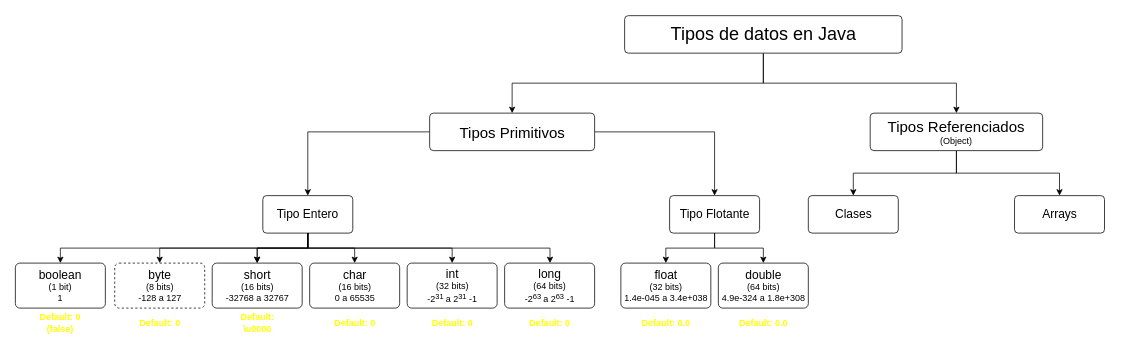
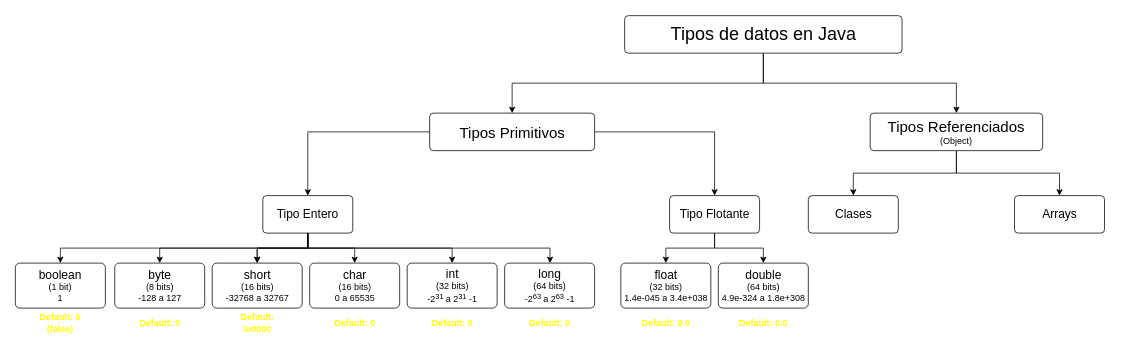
  <mxCell id="0" />
  <mxCell id="1" parent="0" />
  <mxCell id="2" value="" style="edgeStyle=orthogonalEdgeStyle;rounded=0;orthogonalLoop=1;jettySize=auto;html=1;exitX=0.5;exitY=1;exitDx=0;exitDy=0;" parent="1" source="4" target="7" edge="1"><mxGeometry relative="1" as="geometry" /></mxCell>
  <mxCell id="3" value="" style="edgeStyle=orthogonalEdgeStyle;rounded=0;orthogonalLoop=1;jettySize=auto;html=1;exitX=0.5;exitY=1;exitDx=0;exitDy=0;" parent="1" source="4" target="10" edge="1"><mxGeometry relative="1" as="geometry" /></mxCell>
  <mxCell id="4" value="&lt;font style=&quot;font-size: 24px&quot;&gt;Tipos de datos en Java&lt;/font&gt;" style="rounded=1;arcSize=10;whiteSpace=wrap;html=1;align=center;" parent="1" vertex="1"><mxGeometry x="832.5" y="20" width="370" height="50" as="geometry" /></mxCell>
  <mxCell id="5" value="" style="edgeStyle=orthogonalEdgeStyle;rounded=0;orthogonalLoop=1;jettySize=auto;html=1;" parent="1" source="7" target="18" edge="1"><mxGeometry relative="1" as="geometry" /></mxCell>
  <mxCell id="6" value="" style="edgeStyle=orthogonalEdgeStyle;rounded=0;orthogonalLoop=1;jettySize=auto;html=1;" parent="1" source="7" target="21" edge="1"><mxGeometry relative="1" as="geometry" /></mxCell>
  <mxCell id="7" value="&lt;font style=&quot;font-size: 20px&quot;&gt;Tipos Primitivos&lt;/font&gt;" style="rounded=1;whiteSpace=wrap;html=1;arcSize=10;" parent="1" vertex="1"><mxGeometry x="572.5" y="150" width="220" height="50" as="geometry" /></mxCell>
  <mxCell id="8" value="" style="edgeStyle=orthogonalEdgeStyle;rounded=0;orthogonalLoop=1;jettySize=auto;html=1;exitX=0.5;exitY=1;exitDx=0;exitDy=0;" parent="1" source="10" target="22" edge="1"><mxGeometry relative="1" as="geometry" /></mxCell>
  <mxCell id="9" value="" style="edgeStyle=orthogonalEdgeStyle;rounded=0;orthogonalLoop=1;jettySize=auto;html=1;exitX=0.5;exitY=1;exitDx=0;exitDy=0;" parent="1" source="10" target="23" edge="1"><mxGeometry relative="1" as="geometry" /></mxCell>
  <mxCell id="10" value="&lt;font style=&quot;font-size: 20px&quot;&gt;Tipos Referenciados&lt;/font&gt;&lt;br&gt;(Object)" style="whiteSpace=wrap;html=1;rounded=1;arcSize=10;" parent="1" vertex="1"><mxGeometry x="1160" y="150" width="230" height="50" as="geometry" /></mxCell>
  <mxCell id="11" value="" style="edgeStyle=orthogonalEdgeStyle;rounded=0;orthogonalLoop=1;jettySize=auto;html=1;exitX=0.5;exitY=1;exitDx=0;exitDy=0;" parent="1" source="18" target="24" edge="1"><mxGeometry relative="1" as="geometry" /></mxCell>
  <mxCell id="12" value="" style="edgeStyle=orthogonalEdgeStyle;rounded=0;orthogonalLoop=1;jettySize=auto;html=1;exitX=0.5;exitY=1;exitDx=0;exitDy=0;" parent="1" source="18" target="25" edge="1"><mxGeometry relative="1" as="geometry" /></mxCell>
  <mxCell id="13" value="" style="edgeStyle=orthogonalEdgeStyle;rounded=0;orthogonalLoop=1;jettySize=auto;html=1;exitX=0.5;exitY=1;exitDx=0;exitDy=0;" parent="1" source="18" target="25" edge="1"><mxGeometry relative="1" as="geometry" /></mxCell>
  <mxCell id="14" value="" style="edgeStyle=orthogonalEdgeStyle;rounded=0;orthogonalLoop=1;jettySize=auto;html=1;" parent="1" source="18" target="26" edge="1"><mxGeometry relative="1" as="geometry" /></mxCell>
  <mxCell id="15" value="" style="edgeStyle=orthogonalEdgeStyle;rounded=0;orthogonalLoop=1;jettySize=auto;html=1;exitX=0.5;exitY=1;exitDx=0;exitDy=0;" parent="1" source="18" target="27" edge="1"><mxGeometry relative="1" as="geometry" /></mxCell>
  <mxCell id="16" value="" style="edgeStyle=orthogonalEdgeStyle;rounded=0;orthogonalLoop=1;jettySize=auto;html=1;exitX=0.5;exitY=1;exitDx=0;exitDy=0;" parent="1" source="18" target="28" edge="1"><mxGeometry relative="1" as="geometry"><mxPoint x="472.5" y="310" as="sourcePoint" /><Array as="points"><mxPoint x="410" y="330" /><mxPoint x="733" y="330" /></Array></mxGeometry></mxCell>
  <mxCell id="17" value="" style="edgeStyle=orthogonalEdgeStyle;rounded=0;orthogonalLoop=1;jettySize=auto;html=1;exitX=0.5;exitY=1;exitDx=0;exitDy=0;" parent="1" source="18" target="31" edge="1"><mxGeometry relative="1" as="geometry" /></mxCell>
  <mxCell id="18" value="&lt;font style=&quot;font-size: 16px&quot;&gt;Tipo Entero&lt;/font&gt;" style="rounded=1;whiteSpace=wrap;html=1;arcSize=10;" parent="1" vertex="1"><mxGeometry x="350" y="260" width="120" height="50" as="geometry" /></mxCell>
  <mxCell id="19" value="" style="edgeStyle=orthogonalEdgeStyle;rounded=0;orthogonalLoop=1;jettySize=auto;html=1;" parent="1" source="21" target="29" edge="1"><mxGeometry relative="1" as="geometry" /></mxCell>
  <mxCell id="20" value="" style="edgeStyle=orthogonalEdgeStyle;rounded=0;orthogonalLoop=1;jettySize=auto;html=1;" parent="1" source="21" target="30" edge="1"><mxGeometry relative="1" as="geometry" /></mxCell>
  <mxCell id="21" value="&lt;font style=&quot;font-size: 16px&quot;&gt;Tipo Flotante&lt;/font&gt;" style="rounded=1;whiteSpace=wrap;html=1;arcSize=10;" parent="1" vertex="1"><mxGeometry x="892.5" y="260" width="120" height="50" as="geometry" /></mxCell>
  <mxCell id="22" value="&lt;font style=&quot;font-size: 16px&quot;&gt;Clases&lt;/font&gt;" style="rounded=1;whiteSpace=wrap;html=1;arcSize=10;" parent="1" vertex="1"><mxGeometry x="1077.5" y="260" width="120" height="50" as="geometry" /></mxCell>
  <mxCell id="23" value="&lt;font style=&quot;font-size: 16px&quot;&gt;Arrays&lt;/font&gt;" style="whiteSpace=wrap;html=1;rounded=1;arcSize=10;" parent="1" vertex="1"><mxGeometry x="1352.5" y="260" width="120" height="50" as="geometry" /></mxCell>
- <mxCell id="24" value="&lt;font style=&quot;font-size: 16px&quot;&gt;byte&lt;/font&gt;&lt;br&gt;(8 bits)&lt;br&gt;-128 a 127" style="rounded=1;whiteSpace=wrap;html=1;arcSize=10;dashed=1;" parent="1" vertex="1"><mxGeometry x="152.5" y="350" width="120" height="60" as="geometry" /></mxCell>
+ <mxCell id="24" value="&lt;font style=&quot;font-size: 16px&quot;&gt;byte&lt;/font&gt;&lt;br&gt;(8 bits)&lt;br&gt;-128 a 127" style="rounded=1;whiteSpace=wrap;html=1;arcSize=10;" parent="1" vertex="1"><mxGeometry x="152.5" y="350" width="120" height="60" as="geometry" /></mxCell>
  <mxCell id="25" value="&lt;font style=&quot;font-size: 16px&quot;&gt;short&lt;br&gt;&lt;/font&gt;(16 bits)&lt;br&gt;-32768 a 32767" style="rounded=1;whiteSpace=wrap;html=1;arcSize=10;" parent="1" vertex="1"><mxGeometry x="282.5" y="350" width="120" height="60" as="geometry" /></mxCell>
  <mxCell id="26" value="&lt;font style=&quot;font-size: 16px&quot;&gt;char&lt;br&gt;&lt;/font&gt;(16 bits)&lt;br&gt;0 a 65535" style="rounded=1;whiteSpace=wrap;html=1;arcSize=10;" parent="1" vertex="1"><mxGeometry x="412.5" y="350" width="120" height="60" as="geometry" /></mxCell>
  <mxCell id="27" value="&lt;font style=&quot;font-size: 16px&quot;&gt;int&lt;/font&gt;&lt;br&gt;(32 bits)&lt;br&gt;-2&lt;sup&gt;31 &lt;/sup&gt;a 2&lt;sup&gt;31&lt;/sup&gt; -1" style="rounded=1;whiteSpace=wrap;html=1;arcSize=10;" parent="1" vertex="1"><mxGeometry x="542.5" y="350" width="120" height="60" as="geometry" /></mxCell>
  <mxCell id="28" value="&lt;font style=&quot;font-size: 16px&quot;&gt;long&lt;/font&gt;&lt;br&gt;(64 bits)&lt;br&gt;-2&lt;sup&gt;63&amp;nbsp;&lt;/sup&gt;a 2&lt;sup&gt;63&lt;/sup&gt;&amp;nbsp;-1" style="rounded=1;whiteSpace=wrap;html=1;arcSize=10;" parent="1" vertex="1"><mxGeometry x="672.5" y="350" width="120" height="60" as="geometry" /></mxCell>
  <mxCell id="29" value="&lt;font style=&quot;font-size: 16px&quot;&gt;float&lt;/font&gt;&lt;br&gt;(32 bits)&lt;br&gt;1.4e-045 a 3.4e+038" style="rounded=1;whiteSpace=wrap;html=1;arcSize=10;" parent="1" vertex="1"><mxGeometry x="827.5" y="350" width="120" height="60" as="geometry" /></mxCell>
  <mxCell id="30" value="&lt;font style=&quot;font-size: 16px&quot;&gt;double&lt;/font&gt;&lt;br&gt;(64 bits)&lt;br&gt;4.9e-324 a 1.8e+308" style="rounded=1;whiteSpace=wrap;html=1;arcSize=10;" parent="1" vertex="1"><mxGeometry x="957.5" y="350" width="120" height="60" as="geometry" /></mxCell>
  <mxCell id="31" value="&lt;font style=&quot;font-size: 16px&quot;&gt;boolean&lt;/font&gt;&lt;br&gt;(1 bit)&lt;br&gt;1" style="rounded=1;whiteSpace=wrap;html=1;arcSize=10;" parent="1" vertex="1"><mxGeometry x="20" y="350" width="120" height="60" as="geometry" /></mxCell>
  <mxCell id="32" value="&lt;font color=&quot;#ffff00&quot;&gt;Default: 0 (false)&lt;/font&gt;" style="text;html=1;strokeColor=none;fillColor=none;align=center;verticalAlign=middle;whiteSpace=wrap;rounded=0;fontStyle=1" parent="1" vertex="1"><mxGeometry x="50" y="420" width="60" height="20" as="geometry" /></mxCell>
  <mxCell id="33" value="&lt;font color=&quot;#ffff00&quot;&gt;Default: 0&lt;/font&gt;" style="text;html=1;strokeColor=none;fillColor=none;align=center;verticalAlign=middle;whiteSpace=wrap;rounded=0;fontStyle=1" parent="1" vertex="1"><mxGeometry x="182.5" y="420" width="60" height="20" as="geometry" /></mxCell>
  <mxCell id="34" value="&lt;font color=&quot;#ffff00&quot;&gt;Default: \u0000&lt;/font&gt;" style="text;html=1;strokeColor=none;fillColor=none;align=center;verticalAlign=middle;whiteSpace=wrap;rounded=0;fontStyle=1" parent="1" vertex="1"><mxGeometry x="312.5" y="420" width="60" height="20" as="geometry" /></mxCell>
  <mxCell id="35" value="&lt;font color=&quot;#ffff00&quot;&gt;Default: 0&lt;/font&gt;" style="text;html=1;strokeColor=none;fillColor=none;align=center;verticalAlign=middle;whiteSpace=wrap;rounded=0;fontStyle=1" parent="1" vertex="1"><mxGeometry x="442.5" y="420" width="60" height="20" as="geometry" /></mxCell>
  <mxCell id="36" value="&lt;font color=&quot;#ffff00&quot;&gt;Default: 0&lt;/font&gt;" style="text;html=1;strokeColor=none;fillColor=none;align=center;verticalAlign=middle;whiteSpace=wrap;rounded=0;fontStyle=1" parent="1" vertex="1"><mxGeometry x="572.5" y="420" width="60" height="20" as="geometry" /></mxCell>
  <mxCell id="37" value="&lt;font color=&quot;#ffff00&quot;&gt;Default: 0&lt;/font&gt;" style="text;html=1;strokeColor=none;fillColor=none;align=center;verticalAlign=middle;whiteSpace=wrap;rounded=0;fontStyle=1" parent="1" vertex="1"><mxGeometry x="702.5" y="420" width="60" height="20" as="geometry" /></mxCell>
  <mxCell id="38" value="&lt;font color=&quot;#ffff00&quot;&gt;Default: 0.0&lt;/font&gt;" style="text;html=1;strokeColor=none;fillColor=none;align=center;verticalAlign=middle;whiteSpace=wrap;rounded=0;fontStyle=1" parent="1" vertex="1"><mxGeometry x="848.75" y="420" width="77.5" height="20" as="geometry" /></mxCell>
  <mxCell id="39" value="&lt;font color=&quot;#ffff00&quot;&gt;Default: 0.0&lt;/font&gt;" style="text;html=1;strokeColor=none;fillColor=none;align=center;verticalAlign=middle;whiteSpace=wrap;rounded=0;fontStyle=1" parent="1" vertex="1"><mxGeometry x="978.75" y="420" width="77.5" height="20" as="geometry" /></mxCell>
